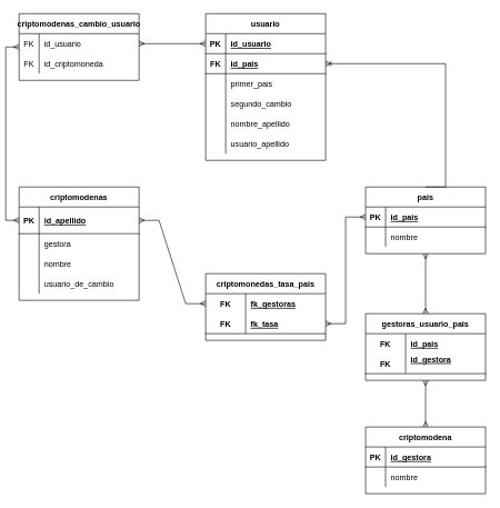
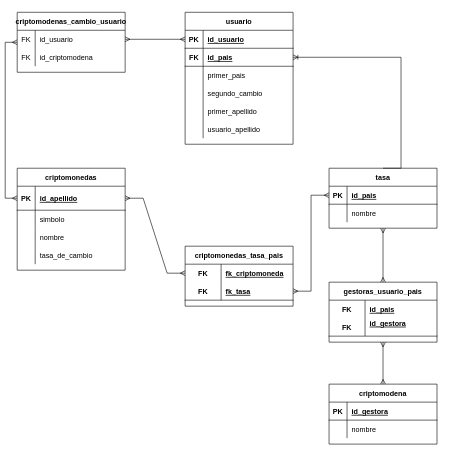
  <mxCell id="0" />
  <mxCell id="1" parent="0" />
  <mxCell id="2" value="usuario" style="shape=table;startSize=30;container=1;collapsible=1;childLayout=tableLayout;fixedRows=1;rowLines=0;fontStyle=1;align=center;resizeLast=1;" vertex="1" parent="1"><mxGeometry x="300" y="20" width="180" height="220" as="geometry" /></mxCell>
  <mxCell id="3" value="" style="shape=tableRow;horizontal=0;startSize=0;swimlaneHead=0;swimlaneBody=0;fillColor=none;collapsible=0;dropTarget=0;points=[[0,0.5],[1,0.5]];portConstraint=eastwest;top=0;left=0;right=0;bottom=1;" vertex="1" parent="2"><mxGeometry y="30" width="180" height="30" as="geometry" /></mxCell>
  <mxCell id="4" value="PK" style="shape=partialRectangle;connectable=0;fillColor=none;top=0;left=0;bottom=0;right=0;fontStyle=1;overflow=hidden;" vertex="1" parent="3"><mxGeometry width="30" height="30" as="geometry"><mxRectangle width="30" height="30" as="alternateBounds" /></mxGeometry></mxCell>
  <mxCell id="5" value="id_usuario" style="shape=partialRectangle;connectable=0;fillColor=none;top=0;left=0;bottom=0;right=0;align=left;spacingLeft=6;fontStyle=5;overflow=hidden;" vertex="1" parent="3"><mxGeometry x="30" width="150" height="30" as="geometry"><mxRectangle width="150" height="30" as="alternateBounds" /></mxGeometry></mxCell>
  <mxCell id="6" style="shape=tableRow;horizontal=0;startSize=0;swimlaneHead=0;swimlaneBody=0;fillColor=none;collapsible=0;dropTarget=0;points=[[0,0.5],[1,0.5]];portConstraint=eastwest;top=0;left=0;right=0;bottom=1;" vertex="1" parent="2"><mxGeometry y="60" width="180" height="30" as="geometry" /></mxCell>
  <mxCell id="7" value="FK" style="shape=partialRectangle;connectable=0;fillColor=none;top=0;left=0;bottom=0;right=0;fontStyle=1;overflow=hidden;" vertex="1" parent="6"><mxGeometry width="30" height="30" as="geometry"><mxRectangle width="30" height="30" as="alternateBounds" /></mxGeometry></mxCell>
  <mxCell id="8" value="id_pais" style="shape=partialRectangle;connectable=0;fillColor=none;top=0;left=0;bottom=0;right=0;align=left;spacingLeft=6;fontStyle=5;overflow=hidden;" vertex="1" parent="6"><mxGeometry x="30" width="150" height="30" as="geometry"><mxRectangle width="150" height="30" as="alternateBounds" /></mxGeometry></mxCell>
  <mxCell id="9" value="" style="shape=tableRow;horizontal=0;startSize=0;swimlaneHead=0;swimlaneBody=0;fillColor=none;collapsible=0;dropTarget=0;points=[[0,0.5],[1,0.5]];portConstraint=eastwest;top=0;left=0;right=0;bottom=0;" vertex="1" parent="2"><mxGeometry y="90" width="180" height="30" as="geometry" /></mxCell>
  <mxCell id="10" value="" style="shape=partialRectangle;connectable=0;fillColor=none;top=0;left=0;bottom=0;right=0;editable=1;overflow=hidden;" vertex="1" parent="9"><mxGeometry width="30" height="30" as="geometry"><mxRectangle width="30" height="30" as="alternateBounds" /></mxGeometry></mxCell>
  <mxCell id="11" value="primer_pais" style="shape=partialRectangle;connectable=0;fillColor=none;top=0;left=0;bottom=0;right=0;align=left;spacingLeft=6;overflow=hidden;" vertex="1" parent="9"><mxGeometry x="30" width="150" height="30" as="geometry"><mxRectangle width="150" height="30" as="alternateBounds" /></mxGeometry></mxCell>
  <mxCell id="12" value="" style="shape=tableRow;horizontal=0;startSize=0;swimlaneHead=0;swimlaneBody=0;fillColor=none;collapsible=0;dropTarget=0;points=[[0,0.5],[1,0.5]];portConstraint=eastwest;top=0;left=0;right=0;bottom=0;" vertex="1" parent="2"><mxGeometry y="120" width="180" height="30" as="geometry" /></mxCell>
  <mxCell id="13" value="" style="shape=partialRectangle;connectable=0;fillColor=none;top=0;left=0;bottom=0;right=0;editable=1;overflow=hidden;" vertex="1" parent="12"><mxGeometry width="30" height="30" as="geometry"><mxRectangle width="30" height="30" as="alternateBounds" /></mxGeometry></mxCell>
  <mxCell id="14" value="segundo_cambio" style="shape=partialRectangle;connectable=0;fillColor=none;top=0;left=0;bottom=0;right=0;align=left;spacingLeft=6;overflow=hidden;" vertex="1" parent="12"><mxGeometry x="30" width="150" height="30" as="geometry"><mxRectangle width="150" height="30" as="alternateBounds" /></mxGeometry></mxCell>
  <mxCell id="15" value="" style="shape=tableRow;horizontal=0;startSize=0;swimlaneHead=0;swimlaneBody=0;fillColor=none;collapsible=0;dropTarget=0;points=[[0,0.5],[1,0.5]];portConstraint=eastwest;top=0;left=0;right=0;bottom=0;" vertex="1" parent="2"><mxGeometry y="150" width="180" height="30" as="geometry" /></mxCell>
  <mxCell id="16" value="" style="shape=partialRectangle;connectable=0;fillColor=none;top=0;left=0;bottom=0;right=0;editable=1;overflow=hidden;" vertex="1" parent="15"><mxGeometry width="30" height="30" as="geometry"><mxRectangle width="30" height="30" as="alternateBounds" /></mxGeometry></mxCell>
- <mxCell id="17" value="nombre_apellido" style="shape=partialRectangle;connectable=0;fillColor=none;top=0;left=0;bottom=0;right=0;align=left;spacingLeft=6;overflow=hidden;" vertex="1" parent="15"><mxGeometry x="30" width="150" height="30" as="geometry"><mxRectangle width="150" height="30" as="alternateBounds" /></mxGeometry></mxCell>
+ <mxCell id="17" value="primer_apellido" style="shape=partialRectangle;connectable=0;fillColor=none;top=0;left=0;bottom=0;right=0;align=left;spacingLeft=6;overflow=hidden;" vertex="1" parent="15"><mxGeometry x="30" width="150" height="30" as="geometry"><mxRectangle width="150" height="30" as="alternateBounds" /></mxGeometry></mxCell>
  <mxCell id="18" style="shape=tableRow;horizontal=0;startSize=0;swimlaneHead=0;swimlaneBody=0;fillColor=none;collapsible=0;dropTarget=0;points=[[0,0.5],[1,0.5]];portConstraint=eastwest;top=0;left=0;right=0;bottom=0;" vertex="1" parent="2"><mxGeometry y="180" width="180" height="30" as="geometry" /></mxCell>
  <mxCell id="19" style="shape=partialRectangle;connectable=0;fillColor=none;top=0;left=0;bottom=0;right=0;editable=1;overflow=hidden;" vertex="1" parent="18"><mxGeometry width="30" height="30" as="geometry"><mxRectangle width="30" height="30" as="alternateBounds" /></mxGeometry></mxCell>
  <mxCell id="20" value="usuario_apellido" style="shape=partialRectangle;connectable=0;fillColor=none;top=0;left=0;bottom=0;right=0;align=left;spacingLeft=6;overflow=hidden;" vertex="1" parent="18"><mxGeometry x="30" width="150" height="30" as="geometry"><mxRectangle width="150" height="30" as="alternateBounds" /></mxGeometry></mxCell>
- <mxCell id="21" value="criptomodenas" style="shape=table;startSize=30;container=1;collapsible=1;childLayout=tableLayout;fixedRows=1;rowLines=0;fontStyle=1;align=center;resizeLast=1;" vertex="1" parent="1"><mxGeometry x="20" y="280" width="180" height="170" as="geometry" /></mxCell>
+ <mxCell id="21" value="criptomonedas" style="shape=table;startSize=30;container=1;collapsible=1;childLayout=tableLayout;fixedRows=1;rowLines=0;fontStyle=1;align=center;resizeLast=1;" vertex="1" parent="1"><mxGeometry x="20" y="280" width="180" height="170" as="geometry" /></mxCell>
  <mxCell id="22" value="" style="shape=tableRow;horizontal=0;startSize=0;swimlaneHead=0;swimlaneBody=0;fillColor=none;collapsible=0;dropTarget=0;points=[[0,0.5],[1,0.5]];portConstraint=eastwest;top=0;left=0;right=0;bottom=1;" vertex="1" parent="21"><mxGeometry y="30" width="180" height="40" as="geometry" /></mxCell>
  <mxCell id="23" value="PK" style="shape=partialRectangle;connectable=0;fillColor=none;top=0;left=0;bottom=0;right=0;fontStyle=1;overflow=hidden;" vertex="1" parent="22"><mxGeometry width="30" height="40" as="geometry"><mxRectangle width="30" height="40" as="alternateBounds" /></mxGeometry></mxCell>
  <mxCell id="24" value="id_apellido" style="shape=partialRectangle;connectable=0;fillColor=none;top=0;left=0;bottom=0;right=0;align=left;spacingLeft=6;fontStyle=5;overflow=hidden;" vertex="1" parent="22"><mxGeometry x="30" width="150" height="40" as="geometry"><mxRectangle width="150" height="40" as="alternateBounds" /></mxGeometry></mxCell>
  <mxCell id="25" value="" style="shape=tableRow;horizontal=0;startSize=0;swimlaneHead=0;swimlaneBody=0;fillColor=none;collapsible=0;dropTarget=0;points=[[0,0.5],[1,0.5]];portConstraint=eastwest;top=0;left=0;right=0;bottom=0;" vertex="1" parent="21"><mxGeometry y="70" width="180" height="30" as="geometry" /></mxCell>
  <mxCell id="26" value="" style="shape=partialRectangle;connectable=0;fillColor=none;top=0;left=0;bottom=0;right=0;editable=1;overflow=hidden;" vertex="1" parent="25"><mxGeometry width="30" height="30" as="geometry"><mxRectangle width="30" height="30" as="alternateBounds" /></mxGeometry></mxCell>
- <mxCell id="27" value="gestora" style="shape=partialRectangle;connectable=0;fillColor=none;top=0;left=0;bottom=0;right=0;align=left;spacingLeft=6;overflow=hidden;" vertex="1" parent="25"><mxGeometry x="30" width="150" height="30" as="geometry"><mxRectangle width="150" height="30" as="alternateBounds" /></mxGeometry></mxCell>
+ <mxCell id="27" value="simbolo" style="shape=partialRectangle;connectable=0;fillColor=none;top=0;left=0;bottom=0;right=0;align=left;spacingLeft=6;overflow=hidden;" vertex="1" parent="25"><mxGeometry x="30" width="150" height="30" as="geometry"><mxRectangle width="150" height="30" as="alternateBounds" /></mxGeometry></mxCell>
  <mxCell id="28" value="" style="shape=tableRow;horizontal=0;startSize=0;swimlaneHead=0;swimlaneBody=0;fillColor=none;collapsible=0;dropTarget=0;points=[[0,0.5],[1,0.5]];portConstraint=eastwest;top=0;left=0;right=0;bottom=0;" vertex="1" parent="21"><mxGeometry y="100" width="180" height="30" as="geometry" /></mxCell>
  <mxCell id="29" value="" style="shape=partialRectangle;connectable=0;fillColor=none;top=0;left=0;bottom=0;right=0;editable=1;overflow=hidden;" vertex="1" parent="28"><mxGeometry width="30" height="30" as="geometry"><mxRectangle width="30" height="30" as="alternateBounds" /></mxGeometry></mxCell>
  <mxCell id="30" value="nombre" style="shape=partialRectangle;connectable=0;fillColor=none;top=0;left=0;bottom=0;right=0;align=left;spacingLeft=6;overflow=hidden;" vertex="1" parent="28"><mxGeometry x="30" width="150" height="30" as="geometry"><mxRectangle width="150" height="30" as="alternateBounds" /></mxGeometry></mxCell>
  <mxCell id="31" value="" style="shape=tableRow;horizontal=0;startSize=0;swimlaneHead=0;swimlaneBody=0;fillColor=none;collapsible=0;dropTarget=0;points=[[0,0.5],[1,0.5]];portConstraint=eastwest;top=0;left=0;right=0;bottom=0;" vertex="1" parent="21"><mxGeometry y="130" width="180" height="30" as="geometry" /></mxCell>
  <mxCell id="32" value="" style="shape=partialRectangle;connectable=0;fillColor=none;top=0;left=0;bottom=0;right=0;editable=1;overflow=hidden;" vertex="1" parent="31"><mxGeometry width="30" height="30" as="geometry"><mxRectangle width="30" height="30" as="alternateBounds" /></mxGeometry></mxCell>
- <mxCell id="33" value="usuario_de_cambio" style="shape=partialRectangle;connectable=0;fillColor=none;top=0;left=0;bottom=0;right=0;align=left;spacingLeft=6;overflow=hidden;" vertex="1" parent="31"><mxGeometry x="30" width="150" height="30" as="geometry"><mxRectangle width="150" height="30" as="alternateBounds" /></mxGeometry></mxCell>
- <mxCell id="34" value="pais" style="shape=table;startSize=30;container=1;collapsible=1;childLayout=tableLayout;fixedRows=1;rowLines=0;fontStyle=1;align=center;resizeLast=1;" vertex="1" parent="1"><mxGeometry x="540" y="280" width="180" height="100" as="geometry" /></mxCell>
+ <mxCell id="33" value="tasa_de_cambio" style="shape=partialRectangle;connectable=0;fillColor=none;top=0;left=0;bottom=0;right=0;align=left;spacingLeft=6;overflow=hidden;" vertex="1" parent="31"><mxGeometry x="30" width="150" height="30" as="geometry"><mxRectangle width="150" height="30" as="alternateBounds" /></mxGeometry></mxCell>
+ <mxCell id="34" value="tasa" style="shape=table;startSize=30;container=1;collapsible=1;childLayout=tableLayout;fixedRows=1;rowLines=0;fontStyle=1;align=center;resizeLast=1;" vertex="1" parent="1"><mxGeometry x="540" y="280" width="180" height="100" as="geometry" /></mxCell>
  <mxCell id="35" value="" style="shape=tableRow;horizontal=0;startSize=0;swimlaneHead=0;swimlaneBody=0;fillColor=none;collapsible=0;dropTarget=0;points=[[0,0.5],[1,0.5]];portConstraint=eastwest;top=0;left=0;right=0;bottom=1;" vertex="1" parent="34"><mxGeometry y="30" width="180" height="30" as="geometry" /></mxCell>
  <mxCell id="36" value="PK" style="shape=partialRectangle;connectable=0;fillColor=none;top=0;left=0;bottom=0;right=0;fontStyle=1;overflow=hidden;" vertex="1" parent="35"><mxGeometry width="30" height="30" as="geometry"><mxRectangle width="30" height="30" as="alternateBounds" /></mxGeometry></mxCell>
  <mxCell id="37" value="id_pais" style="shape=partialRectangle;connectable=0;fillColor=none;top=0;left=0;bottom=0;right=0;align=left;spacingLeft=6;fontStyle=5;overflow=hidden;" vertex="1" parent="35"><mxGeometry x="30" width="150" height="30" as="geometry"><mxRectangle width="150" height="30" as="alternateBounds" /></mxGeometry></mxCell>
  <mxCell id="38" value="" style="shape=tableRow;horizontal=0;startSize=0;swimlaneHead=0;swimlaneBody=0;fillColor=none;collapsible=0;dropTarget=0;points=[[0,0.5],[1,0.5]];portConstraint=eastwest;top=0;left=0;right=0;bottom=0;" vertex="1" parent="34"><mxGeometry y="60" width="180" height="30" as="geometry" /></mxCell>
  <mxCell id="39" value="" style="shape=partialRectangle;connectable=0;fillColor=none;top=0;left=0;bottom=0;right=0;editable=1;overflow=hidden;" vertex="1" parent="38"><mxGeometry width="30" height="30" as="geometry"><mxRectangle width="30" height="30" as="alternateBounds" /></mxGeometry></mxCell>
  <mxCell id="40" value="nombre" style="shape=partialRectangle;connectable=0;fillColor=none;top=0;left=0;bottom=0;right=0;align=left;spacingLeft=6;overflow=hidden;" vertex="1" parent="38"><mxGeometry x="30" width="150" height="30" as="geometry"><mxRectangle width="150" height="30" as="alternateBounds" /></mxGeometry></mxCell>
  <mxCell id="41" value="criptomonedas_tasa_pais" style="shape=table;startSize=30;container=1;collapsible=1;childLayout=tableLayout;fixedRows=1;rowLines=0;fontStyle=1;align=center;resizeLast=1;" vertex="1" parent="1"><mxGeometry x="300" y="410" width="180" height="100" as="geometry" /></mxCell>
  <mxCell id="42" value="" style="shape=tableRow;horizontal=0;startSize=0;swimlaneHead=0;swimlaneBody=0;fillColor=none;collapsible=0;dropTarget=0;points=[[0,0.5],[1,0.5]];portConstraint=eastwest;top=0;left=0;right=0;bottom=0;" vertex="1" parent="41"><mxGeometry y="30" width="180" height="30" as="geometry" /></mxCell>
  <mxCell id="43" value="FK" style="shape=partialRectangle;connectable=0;fillColor=none;top=0;left=0;bottom=0;right=0;fontStyle=1;overflow=hidden;" vertex="1" parent="42"><mxGeometry width="60" height="30" as="geometry"><mxRectangle width="60" height="30" as="alternateBounds" /></mxGeometry></mxCell>
- <mxCell id="44" value="fk_gestoras" style="shape=partialRectangle;connectable=0;fillColor=none;top=0;left=0;bottom=0;right=0;align=left;spacingLeft=6;fontStyle=5;overflow=hidden;" vertex="1" parent="42"><mxGeometry x="60" width="120" height="30" as="geometry"><mxRectangle width="120" height="30" as="alternateBounds" /></mxGeometry></mxCell>
+ <mxCell id="44" value="fk_criptomoneda" style="shape=partialRectangle;connectable=0;fillColor=none;top=0;left=0;bottom=0;right=0;align=left;spacingLeft=6;fontStyle=5;overflow=hidden;" vertex="1" parent="42"><mxGeometry x="60" width="120" height="30" as="geometry"><mxRectangle width="120" height="30" as="alternateBounds" /></mxGeometry></mxCell>
  <mxCell id="45" value="" style="shape=tableRow;horizontal=0;startSize=0;swimlaneHead=0;swimlaneBody=0;fillColor=none;collapsible=0;dropTarget=0;points=[[0,0.5],[1,0.5]];portConstraint=eastwest;top=0;left=0;right=0;bottom=1;" vertex="1" parent="41"><mxGeometry y="60" width="180" height="30" as="geometry" /></mxCell>
  <mxCell id="46" value="FK" style="shape=partialRectangle;connectable=0;fillColor=none;top=0;left=0;bottom=0;right=0;fontStyle=1;overflow=hidden;" vertex="1" parent="45"><mxGeometry width="60" height="30" as="geometry"><mxRectangle width="60" height="30" as="alternateBounds" /></mxGeometry></mxCell>
  <mxCell id="47" value="fk_tasa" style="shape=partialRectangle;connectable=0;fillColor=none;top=0;left=0;bottom=0;right=0;align=left;spacingLeft=6;fontStyle=5;overflow=hidden;" vertex="1" parent="45"><mxGeometry x="60" width="120" height="30" as="geometry"><mxRectangle width="120" height="30" as="alternateBounds" /></mxGeometry></mxCell>
  <mxCell id="48" value="" style="edgeStyle=entityRelationEdgeStyle;fontSize=12;html=1;endArrow=ERmany;startArrow=ERmany;rounded=0;entryX=1;entryY=0.5;entryDx=0;entryDy=0;exitX=0;exitY=0.5;exitDx=0;exitDy=0;" edge="1" parent="1" source="42" target="22"><mxGeometry width="100" height="100" relative="1" as="geometry"><mxPoint x="320" y="460" as="sourcePoint" /><mxPoint x="420" y="360" as="targetPoint" /></mxGeometry></mxCell>
  <mxCell id="49" value="" style="edgeStyle=entityRelationEdgeStyle;fontSize=12;html=1;endArrow=ERmany;startArrow=ERmany;rounded=0;entryX=0;entryY=0.5;entryDx=0;entryDy=0;exitX=1;exitY=0.5;exitDx=0;exitDy=0;" edge="1" parent="1" source="45" target="35"><mxGeometry width="100" height="100" relative="1" as="geometry"><mxPoint x="500" y="450" as="sourcePoint" /><mxPoint x="600" y="350" as="targetPoint" /></mxGeometry></mxCell>
  <mxCell id="50" value="" style="edgeStyle=entityRelationEdgeStyle;fontSize=12;html=1;endArrow=ERoneToMany;rounded=0;entryX=1;entryY=0.5;entryDx=0;entryDy=0;" edge="1" parent="1" target="6"><mxGeometry width="100" height="100" relative="1" as="geometry"><mxPoint x="630" y="280" as="sourcePoint" /><mxPoint x="560" y="100" as="targetPoint" /></mxGeometry></mxCell>
  <mxCell id="51" value="criptomodenas_cambio_usuario" style="shape=table;startSize=30;container=1;collapsible=1;childLayout=tableLayout;fixedRows=1;rowLines=0;fontStyle=1;align=center;resizeLast=1;" vertex="1" parent="1"><mxGeometry x="20" y="20" width="180" height="100" as="geometry" /></mxCell>
  <mxCell id="52" value="" style="shape=tableRow;horizontal=0;startSize=0;swimlaneHead=0;swimlaneBody=0;fillColor=none;collapsible=0;dropTarget=0;points=[[0,0.5],[1,0.5]];portConstraint=eastwest;top=0;left=0;right=0;bottom=0;" vertex="1" parent="51"><mxGeometry y="30" width="180" height="30" as="geometry" /></mxCell>
  <mxCell id="53" value="FK" style="shape=partialRectangle;connectable=0;fillColor=none;top=0;left=0;bottom=0;right=0;editable=1;overflow=hidden;" vertex="1" parent="52"><mxGeometry width="30" height="30" as="geometry"><mxRectangle width="30" height="30" as="alternateBounds" /></mxGeometry></mxCell>
  <mxCell id="54" value="id_usuario" style="shape=partialRectangle;connectable=0;fillColor=none;top=0;left=0;bottom=0;right=0;align=left;spacingLeft=6;overflow=hidden;" vertex="1" parent="52"><mxGeometry x="30" width="150" height="30" as="geometry"><mxRectangle width="150" height="30" as="alternateBounds" /></mxGeometry></mxCell>
  <mxCell id="55" value="" style="shape=tableRow;horizontal=0;startSize=0;swimlaneHead=0;swimlaneBody=0;fillColor=none;collapsible=0;dropTarget=0;points=[[0,0.5],[1,0.5]];portConstraint=eastwest;top=0;left=0;right=0;bottom=0;" vertex="1" parent="51"><mxGeometry y="60" width="180" height="30" as="geometry" /></mxCell>
  <mxCell id="56" value="FK" style="shape=partialRectangle;connectable=0;fillColor=none;top=0;left=0;bottom=0;right=0;editable=1;overflow=hidden;" vertex="1" parent="55"><mxGeometry width="30" height="30" as="geometry"><mxRectangle width="30" height="30" as="alternateBounds" /></mxGeometry></mxCell>
- <mxCell id="57" value="id_criptomoneda" style="shape=partialRectangle;connectable=0;fillColor=none;top=0;left=0;bottom=0;right=0;align=left;spacingLeft=6;overflow=hidden;" vertex="1" parent="55"><mxGeometry x="30" width="150" height="30" as="geometry"><mxRectangle width="150" height="30" as="alternateBounds" /></mxGeometry></mxCell>
+ <mxCell id="57" value="id_criptomodena" style="shape=partialRectangle;connectable=0;fillColor=none;top=0;left=0;bottom=0;right=0;align=left;spacingLeft=6;overflow=hidden;" vertex="1" parent="55"><mxGeometry x="30" width="150" height="30" as="geometry"><mxRectangle width="150" height="30" as="alternateBounds" /></mxGeometry></mxCell>
  <mxCell id="58" value="" style="edgeStyle=entityRelationEdgeStyle;fontSize=12;html=1;endArrow=ERmany;startArrow=ERmany;rounded=0;entryX=0;entryY=0.5;entryDx=0;entryDy=0;exitX=1;exitY=0.5;exitDx=0;exitDy=0;" edge="1" parent="1" source="52" target="3"><mxGeometry width="100" height="100" relative="1" as="geometry"><mxPoint x="320" y="460" as="sourcePoint" /><mxPoint x="420" y="360" as="targetPoint" /></mxGeometry></mxCell>
  <mxCell id="59" style="shape=connector;rounded=0;orthogonalLoop=1;jettySize=auto;html=1;entryX=0;entryY=0.5;entryDx=0;entryDy=0;labelBackgroundColor=default;fontFamily=Helvetica;fontSize=12;fontColor=default;startArrow=ERmany;endArrow=ERmany;strokeColor=default;edgeStyle=orthogonalEdgeStyle;exitX=0;exitY=0.5;exitDx=0;exitDy=0;" edge="1" parent="1" source="51" target="22"><mxGeometry relative="1" as="geometry"><mxPoint x="-10" y="90" as="sourcePoint" /></mxGeometry></mxCell>
  <mxCell id="60" value="criptomodena" style="shape=table;startSize=30;container=1;collapsible=1;childLayout=tableLayout;fixedRows=1;rowLines=0;fontStyle=1;align=center;resizeLast=1;fontFamily=Helvetica;fontSize=12;fontColor=default;" vertex="1" parent="1"><mxGeometry x="540" y="640" width="180" height="100" as="geometry" /></mxCell>
  <mxCell id="61" value="" style="shape=tableRow;horizontal=0;startSize=0;swimlaneHead=0;swimlaneBody=0;fillColor=none;collapsible=0;dropTarget=0;points=[[0,0.5],[1,0.5]];portConstraint=eastwest;top=0;left=0;right=0;bottom=1;fontFamily=Helvetica;fontSize=12;fontColor=default;" vertex="1" parent="60"><mxGeometry y="30" width="180" height="30" as="geometry" /></mxCell>
  <mxCell id="62" value="PK" style="shape=partialRectangle;connectable=0;fillColor=none;top=0;left=0;bottom=0;right=0;fontStyle=1;overflow=hidden;fontFamily=Helvetica;fontSize=12;fontColor=default;" vertex="1" parent="61"><mxGeometry width="30" height="30" as="geometry"><mxRectangle width="30" height="30" as="alternateBounds" /></mxGeometry></mxCell>
  <mxCell id="63" value="id_gestora" style="shape=partialRectangle;connectable=0;fillColor=none;top=0;left=0;bottom=0;right=0;align=left;spacingLeft=6;fontStyle=5;overflow=hidden;fontFamily=Helvetica;fontSize=12;fontColor=default;" vertex="1" parent="61"><mxGeometry x="30" width="150" height="30" as="geometry"><mxRectangle width="150" height="30" as="alternateBounds" /></mxGeometry></mxCell>
  <mxCell id="64" value="" style="shape=tableRow;horizontal=0;startSize=0;swimlaneHead=0;swimlaneBody=0;fillColor=none;collapsible=0;dropTarget=0;points=[[0,0.5],[1,0.5]];portConstraint=eastwest;top=0;left=0;right=0;bottom=0;fontFamily=Helvetica;fontSize=12;fontColor=default;" vertex="1" parent="60"><mxGeometry y="60" width="180" height="30" as="geometry" /></mxCell>
  <mxCell id="65" value="" style="shape=partialRectangle;connectable=0;fillColor=none;top=0;left=0;bottom=0;right=0;editable=1;overflow=hidden;fontFamily=Helvetica;fontSize=12;fontColor=default;" vertex="1" parent="64"><mxGeometry width="30" height="30" as="geometry"><mxRectangle width="30" height="30" as="alternateBounds" /></mxGeometry></mxCell>
  <mxCell id="66" value="nombre" style="shape=partialRectangle;connectable=0;fillColor=none;top=0;left=0;bottom=0;right=0;align=left;spacingLeft=6;overflow=hidden;fontFamily=Helvetica;fontSize=12;fontColor=default;" vertex="1" parent="64"><mxGeometry x="30" width="150" height="30" as="geometry"><mxRectangle width="150" height="30" as="alternateBounds" /></mxGeometry></mxCell>
  <mxCell id="67" value="gestoras_usuario_pais" style="shape=table;startSize=30;container=1;collapsible=1;childLayout=tableLayout;fixedRows=1;rowLines=0;fontStyle=1;align=center;resizeLast=1;fontFamily=Helvetica;fontSize=12;fontColor=default;" vertex="1" parent="1"><mxGeometry x="540" y="470" width="180" height="100" as="geometry" /></mxCell>
  <mxCell id="68" value="" style="shape=tableRow;horizontal=0;startSize=0;swimlaneHead=0;swimlaneBody=0;fillColor=none;collapsible=0;dropTarget=0;points=[[0,0.5],[1,0.5]];portConstraint=eastwest;top=0;left=0;right=0;bottom=0;fontFamily=Helvetica;fontSize=12;fontColor=default;" vertex="1" parent="67"><mxGeometry y="30" width="180" height="30" as="geometry" /></mxCell>
  <mxCell id="69" value="FK" style="shape=partialRectangle;connectable=0;fillColor=none;top=0;left=0;bottom=0;right=0;fontStyle=1;overflow=hidden;fontFamily=Helvetica;fontSize=12;fontColor=default;" vertex="1" parent="68"><mxGeometry width="60" height="30" as="geometry"><mxRectangle width="60" height="30" as="alternateBounds" /></mxGeometry></mxCell>
  <mxCell id="70" value="id_pais" style="shape=partialRectangle;connectable=0;fillColor=none;top=0;left=0;bottom=0;right=0;align=left;spacingLeft=6;fontStyle=5;overflow=hidden;fontFamily=Helvetica;fontSize=12;fontColor=default;" vertex="1" parent="68"><mxGeometry x="60" width="120" height="30" as="geometry"><mxRectangle width="120" height="30" as="alternateBounds" /></mxGeometry></mxCell>
  <mxCell id="71" value="" style="shape=tableRow;horizontal=0;startSize=0;swimlaneHead=0;swimlaneBody=0;fillColor=none;collapsible=0;dropTarget=0;points=[[0,0.5],[1,0.5]];portConstraint=eastwest;top=0;left=0;right=0;bottom=1;fontFamily=Helvetica;fontSize=12;fontColor=default;" vertex="1" parent="67"><mxGeometry y="60" width="180" height="30" as="geometry" /></mxCell>
  <mxCell id="72" value="FK" style="shape=partialRectangle;connectable=0;fillColor=none;top=0;left=0;bottom=0;right=0;fontStyle=1;overflow=hidden;fontFamily=Helvetica;fontSize=12;fontColor=default;" vertex="1" parent="71"><mxGeometry width="60" height="30" as="geometry"><mxRectangle width="60" height="30" as="alternateBounds" /></mxGeometry></mxCell>
  <mxCell id="73" value="id_gestora&#10;" style="shape=partialRectangle;connectable=0;fillColor=none;top=0;left=0;bottom=0;right=0;align=left;spacingLeft=6;fontStyle=5;overflow=hidden;fontFamily=Helvetica;fontSize=12;fontColor=default;" vertex="1" parent="71"><mxGeometry x="60" width="120" height="30" as="geometry"><mxRectangle width="120" height="30" as="alternateBounds" /></mxGeometry></mxCell>
  <mxCell id="74" value="" style="fontSize=12;html=1;endArrow=ERmany;startArrow=ERmany;rounded=0;labelBackgroundColor=default;fontFamily=Helvetica;fontColor=default;strokeColor=default;shape=connector;entryX=0.5;entryY=1;entryDx=0;entryDy=0;exitX=0.5;exitY=0;exitDx=0;exitDy=0;" edge="1" parent="1" source="67" target="34"><mxGeometry width="100" height="100" relative="1" as="geometry"><mxPoint x="530" y="490" as="sourcePoint" /><mxPoint x="630" y="390" as="targetPoint" /></mxGeometry></mxCell>
  <mxCell id="75" value="" style="fontSize=12;html=1;endArrow=ERmany;startArrow=ERmany;rounded=0;labelBackgroundColor=default;fontFamily=Helvetica;fontColor=default;strokeColor=default;shape=connector;entryX=0.5;entryY=1;entryDx=0;entryDy=0;exitX=0.5;exitY=0;exitDx=0;exitDy=0;" edge="1" parent="1" source="60" target="67"><mxGeometry width="100" height="100" relative="1" as="geometry"><mxPoint x="630" y="640" as="sourcePoint" /><mxPoint x="629.5" y="580" as="targetPoint" /></mxGeometry></mxCell>
